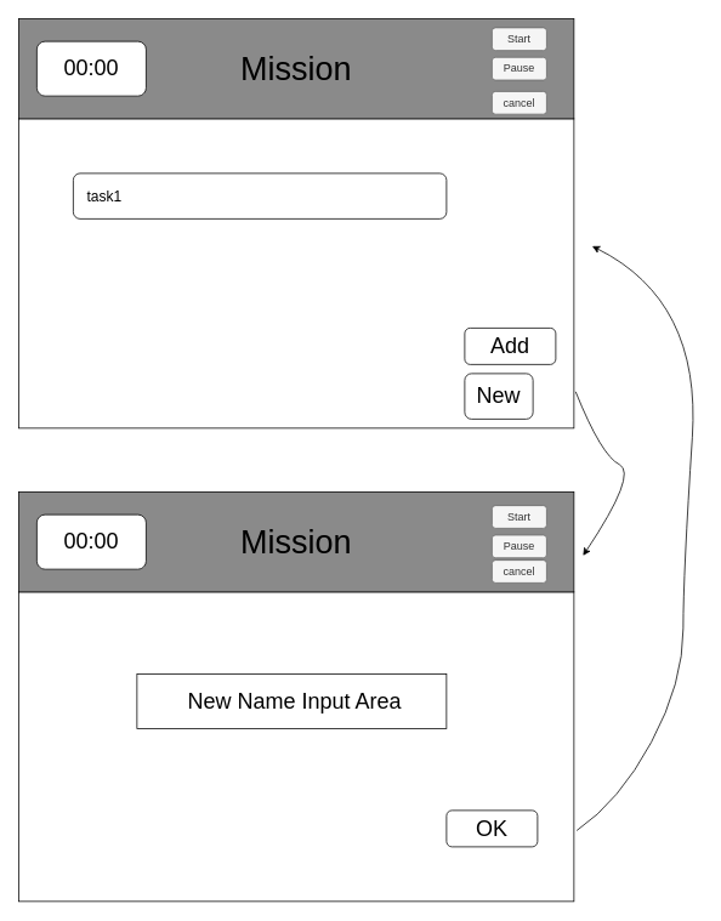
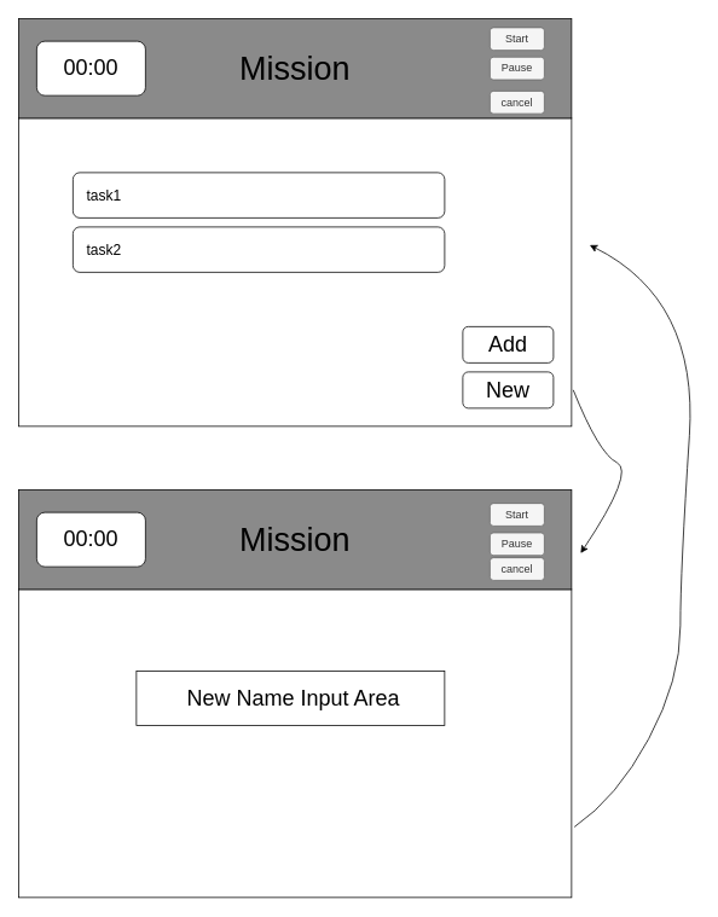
  <mxCell id="0" />
  <mxCell id="1" parent="0" />
  <mxCell id="2" value="" style="whiteSpace=wrap;html=1;" parent="1" vertex="1"><mxGeometry x="20" y="130" width="610" height="340" as="geometry" /></mxCell>
  <mxCell id="3" value="&lt;font style=&quot;font-size: 36px;&quot;&gt;Mission&lt;/font&gt;" style="rounded=0;whiteSpace=wrap;html=1;fillColor=#8A8A8A;" parent="1" vertex="1"><mxGeometry x="20" y="20" width="610" height="110" as="geometry" /></mxCell>
  <mxCell id="4" value="&lt;font style=&quot;font-size: 24px;&quot;&gt;00:00&lt;/font&gt;" style="rounded=1;whiteSpace=wrap;html=1;" parent="1" vertex="1"><mxGeometry x="40" y="45" width="120" height="60" as="geometry" /></mxCell>
  <mxCell id="5" value="&lt;font size=&quot;3&quot;&gt;&amp;nbsp; &amp;nbsp;task1&lt;/font&gt;" style="rounded=1;whiteSpace=wrap;html=1;align=left;" parent="1" vertex="1"><mxGeometry x="80" y="190" width="410" height="50" as="geometry" /></mxCell>
+ <mxCell id="6" value="&lt;span style=&quot;font-size: medium;&quot;&gt;&amp;nbsp; &amp;nbsp;task2&lt;/span&gt;" style="rounded=1;whiteSpace=wrap;html=1;align=left;" parent="1" vertex="1"><mxGeometry x="80" y="250" width="410" height="50" as="geometry" /></mxCell>
  <mxCell id="7" value="Start" style="rounded=1;whiteSpace=wrap;html=1;fillColor=#f5f5f5;fontColor=#333333;strokeColor=#666666;" parent="1" vertex="1"><mxGeometry x="540" y="30" width="60" height="25" as="geometry" /></mxCell>
  <mxCell id="8" value="cancel" style="rounded=1;whiteSpace=wrap;html=1;fillColor=#f5f5f5;fontColor=#333333;strokeColor=#666666;" parent="1" vertex="1"><mxGeometry x="540" y="100" width="60" height="25" as="geometry" /></mxCell>
  <mxCell id="9" value="Pause" style="rounded=1;whiteSpace=wrap;html=1;fillColor=#f5f5f5;fontColor=#333333;strokeColor=#666666;" parent="1" vertex="1"><mxGeometry x="540" y="62.5" width="60" height="25" as="geometry" /></mxCell>
  <mxCell id="10" value="&lt;font style=&quot;font-size: 24px;&quot;&gt;Add&lt;/font&gt;" style="rounded=1;whiteSpace=wrap;html=1;" parent="1" vertex="1"><mxGeometry x="510" y="360" width="100" height="40" as="geometry" /></mxCell>
- <mxCell id="11" value="&lt;font style=&quot;font-size: 24px;&quot;&gt;New&lt;/font&gt;" style="rounded=1;whiteSpace=wrap;html=1;" parent="1" vertex="1"><mxGeometry x="510" y="410" width="75" height="50" as="geometry" /></mxCell>
+ <mxCell id="11" value="&lt;font style=&quot;font-size: 24px;&quot;&gt;New&lt;/font&gt;" style="rounded=1;whiteSpace=wrap;html=1;" parent="1" vertex="1"><mxGeometry x="510" y="410" width="100" height="40" as="geometry" /></mxCell>
  <mxCell id="12" value="" style="whiteSpace=wrap;html=1;" parent="1" vertex="1"><mxGeometry x="20" y="650" width="610" height="340" as="geometry" /></mxCell>
  <mxCell id="13" value="&lt;font style=&quot;font-size: 36px;&quot;&gt;Mission&lt;/font&gt;" style="rounded=0;whiteSpace=wrap;html=1;fillColor=#8A8A8A;" parent="1" vertex="1"><mxGeometry x="20" y="540" width="610" height="110" as="geometry" /></mxCell>
  <mxCell id="14" value="Start" style="rounded=1;whiteSpace=wrap;html=1;fillColor=#f5f5f5;fontColor=#333333;strokeColor=#666666;" parent="1" vertex="1"><mxGeometry x="540" y="555" width="60" height="25" as="geometry" /></mxCell>
  <mxCell id="15" value="cancel" style="rounded=1;whiteSpace=wrap;html=1;fillColor=#f5f5f5;fontColor=#333333;strokeColor=#666666;" parent="1" vertex="1"><mxGeometry x="540" y="615" width="60" height="25" as="geometry" /></mxCell>
  <mxCell id="16" value="Pause" style="rounded=1;whiteSpace=wrap;html=1;fillColor=#f5f5f5;fontColor=#333333;strokeColor=#666666;" parent="1" vertex="1"><mxGeometry x="540" y="587.5" width="60" height="25" as="geometry" /></mxCell>
  <mxCell id="17" value="&lt;font style=&quot;font-size: 24px;&quot;&gt;00:00&lt;/font&gt;" style="rounded=1;whiteSpace=wrap;html=1;" parent="1" vertex="1"><mxGeometry x="40" y="565" width="120" height="60" as="geometry" /></mxCell>
  <mxCell id="18" value="" style="curved=1;endArrow=classic;html=1;rounded=0;exitX=1.003;exitY=0.882;exitDx=0;exitDy=0;exitPerimeter=0;" parent="1" source="2" edge="1"><mxGeometry width="50" height="50" relative="1" as="geometry"><mxPoint x="780" y="530" as="sourcePoint" /><mxPoint x="640" y="610" as="targetPoint" /><Array as="points"><mxPoint x="660" y="500" /><mxPoint x="700" y="520" /></Array></mxGeometry></mxCell>
  <mxCell id="19" value="&lt;font style=&quot;font-size: 24px;&quot;&gt;&amp;nbsp;New Name Input Area&lt;/font&gt;" style="rounded=0;whiteSpace=wrap;html=1;" parent="1" vertex="1"><mxGeometry x="150" y="740" width="340" height="60" as="geometry" /></mxCell>
- <mxCell id="20" value="&lt;font style=&quot;font-size: 24px;&quot;&gt;OK&lt;/font&gt;" style="rounded=1;whiteSpace=wrap;html=1;" parent="1" vertex="1"><mxGeometry x="490" y="890" width="100" height="40" as="geometry" /></mxCell>
  <mxCell id="21" value="" style="curved=1;endArrow=classic;html=1;rounded=0;exitX=1.005;exitY=0.771;exitDx=0;exitDy=0;exitPerimeter=0;" parent="1" source="12" edge="1"><mxGeometry width="50" height="50" relative="1" as="geometry"><mxPoint x="650" y="920" as="sourcePoint" /><mxPoint x="650" y="270" as="targetPoint" /><Array as="points"><mxPoint x="680" y="880" /><mxPoint x="750" y="750" /><mxPoint x="750" y="630" /><mxPoint x="770" y="330" /></Array></mxGeometry></mxCell>
